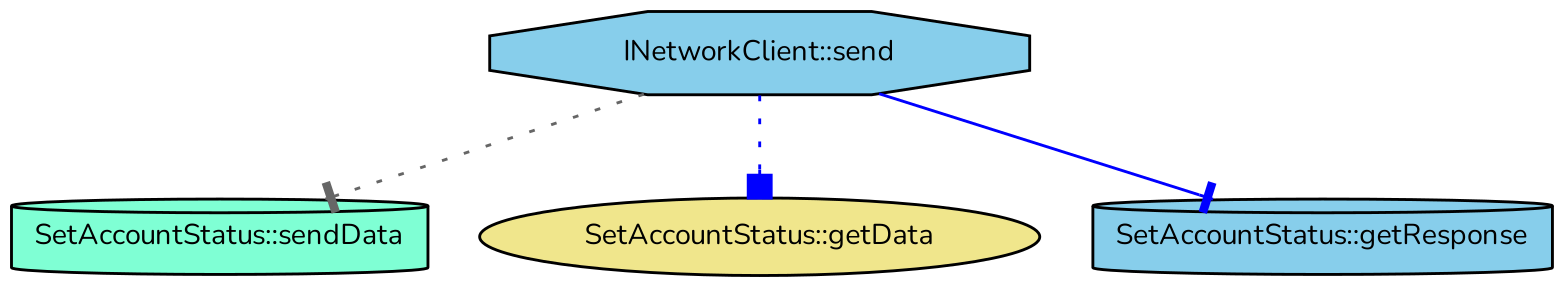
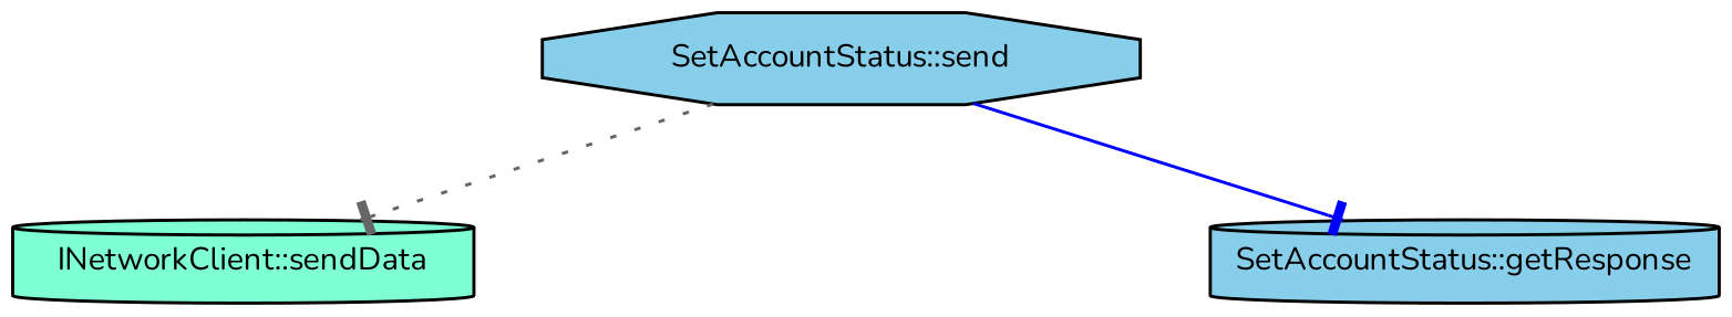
  digraph {
    fontname=Nunito
    rankdir=TB
    node [color=black fillcolor=skyblue fontname=Nunito fontsize=10 shape=cylinder style=filled]
    edge [arrowhead=tee color=blue fontname=Nunito fontsize=10 labelfontname=Helvetica labelfontsize=10 style=dotted]
-   n1 [fontcolor=black height=0.2 label="INetworkClient::send" shape=octagon width=0.4]
-   n2 [fillcolor=aquamarine height=0.2 label="SetAccountStatus::sendData" width=0.4]
-   n3 [fillcolor=khaki height=0.2 label="SetAccountStatus::getData" shape=ellipse width=0.4]
+   n1 [fontcolor=black height=0.2 label="SetAccountStatus::send" shape=octagon width=0.4]
+   n2 [fillcolor=aquamarine height=0.2 label="INetworkClient::sendData" width=0.4]
    n4 [height=0.2 label="SetAccountStatus::getResponse" width=0.4]
    n1 -> n2 [color=gray40]
-   n1 -> n3 [arrowhead=box]
    n1 -> n4 [style=solid]
  }
